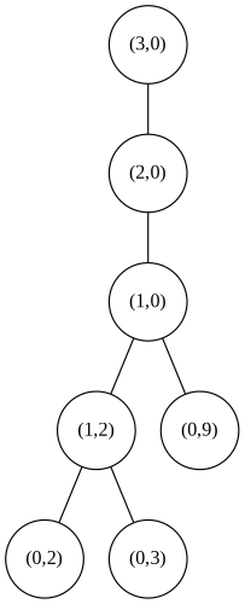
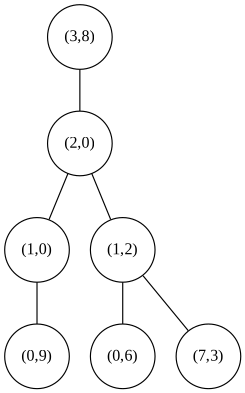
  graph {
    fontname="Liberation Serif"
    node [fontname="Liberation Serif" shape=circle]
    edge [fontname="Liberation Serif"]
-   n1 [label="(3,0)"]
+   n1 [label="(3,8)"]
    n2 [label="(2,0)"]
    n3 [label="(1,0)"]
    n4 [label="(1,2)"]
    n5 [label="(0,9)"]
-   n6 [label="(0,2)"]
-   n7 [label="(0,3)"]
+   n6 [label="(0,6)"]
+   n7 [label="(7,3)"]
    n1 -- n2
    n2 -- n3
-   n3 -- n4
+   n2 -- n4
    n3 -- n5
    n4 -- n6
    n4 -- n7
  }
